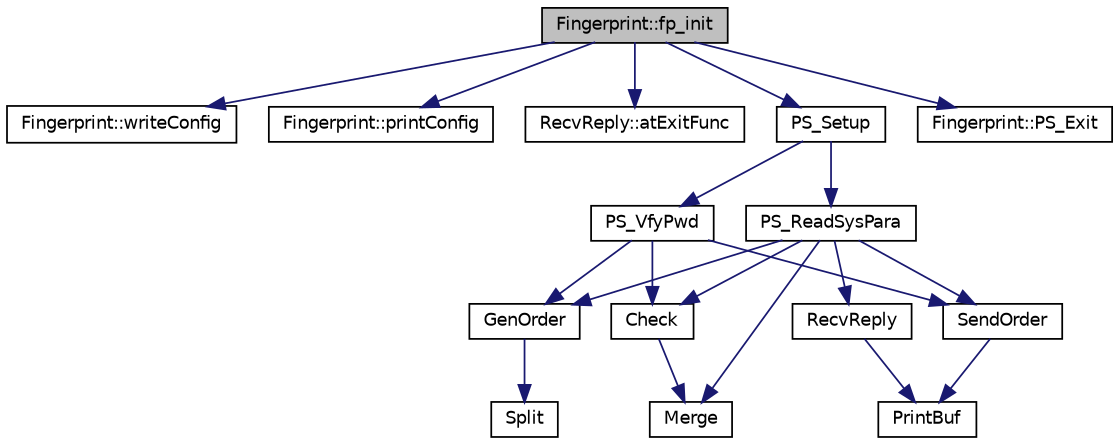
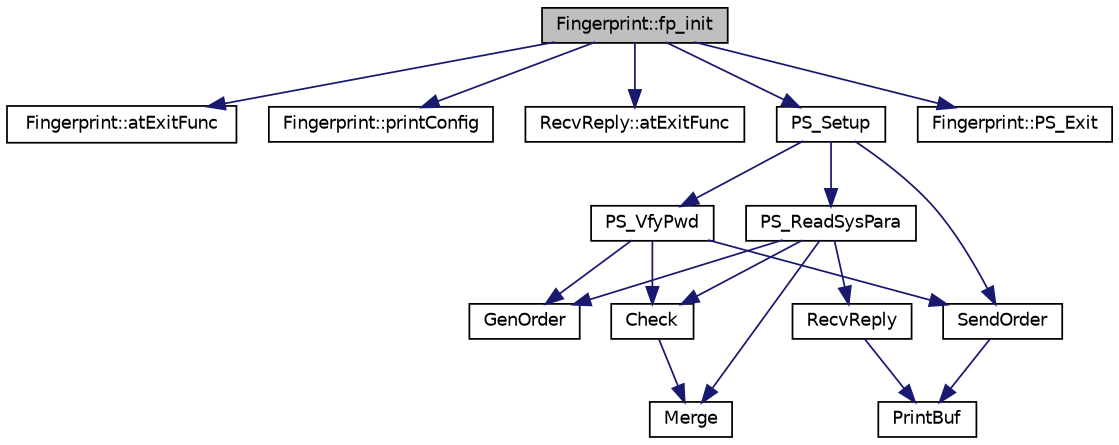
  digraph {
    rankdir=TB
    node [color=black fillcolor=white fontname=Helvetica fontsize=10 shape=record style=filled]
    edge [color=midnightblue fontname=Helvetica fontsize=10 labelfontname=Helvetica labelfontsize=10 style=solid]
    n1 [fillcolor=grey75 fontcolor=black height=0.2 label="Fingerprint::fp_init" width=0.4]
-   n2 [height=0.2 label="Fingerprint::writeConfig" width=0.4]
+   n2 [height=0.2 label="Fingerprint::atExitFunc" width=0.4]
    n3 [height=0.2 label="Fingerprint::printConfig" width=0.4]
    n4 [height=0.2 label="RecvReply::atExitFunc" width=0.4]
    n5 [height=0.2 label=PS_Setup width=0.4]
    n6 [height=0.2 label="Fingerprint::PS_Exit" width=0.4]
    n7 [height=0.2 label=PS_VfyPwd width=0.4]
    n8 [height=0.2 label=PS_ReadSysPara width=0.4]
    n9 [height=0.2 label=GenOrder width=0.4]
    n10 [height=0.2 label=SendOrder width=0.4]
    n11 [height=0.2 label=Check width=0.4]
    n12 [height=0.2 label=RecvReply width=0.4]
    n13 [height=0.2 label=Merge width=0.4]
-   n14 [height=0.2 label=Split width=0.4]
    n15 [height=0.2 label=PrintBuf width=0.4]
    n1 -> n2
    n1 -> n3
    n1 -> n4
    n1 -> n5
    n1 -> n6
    n5 -> n7
    n5 -> n8
    n7 -> n9
    n7 -> n10
    n7 -> n11
    n8 -> n9
-   n8 -> n10
+   n5 -> n10
    n8 -> n11
    n8 -> n12
    n8 -> n13
-   n9 -> n14
    n10 -> n15
    n11 -> n13
    n12 -> n15
  }
